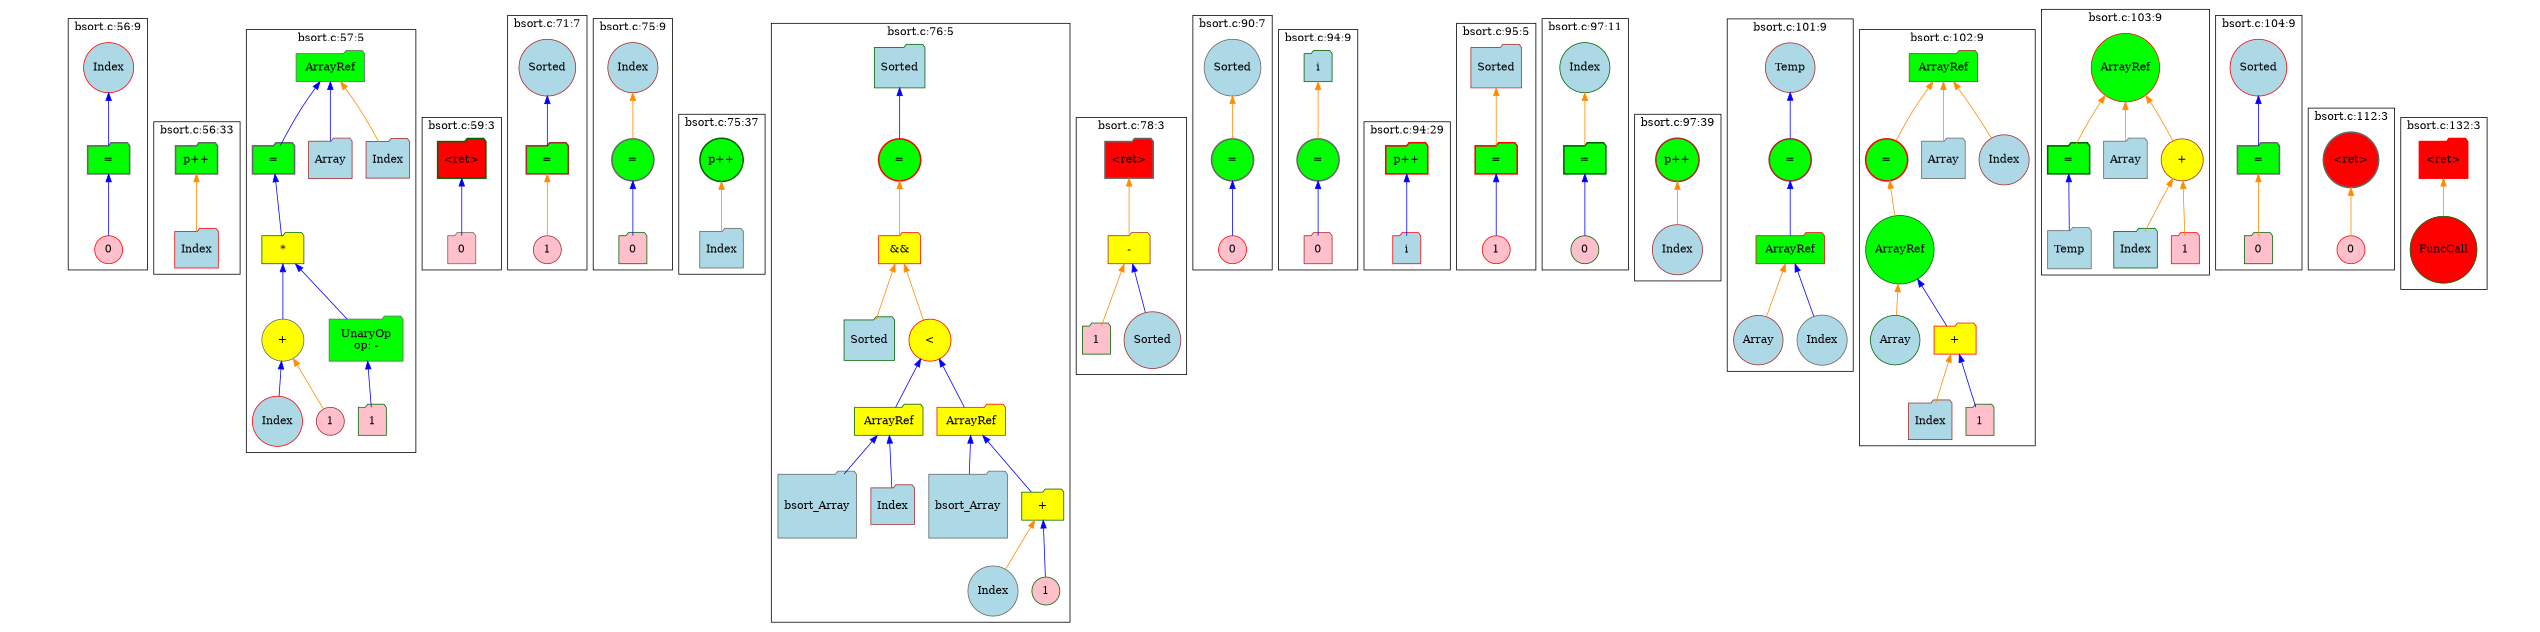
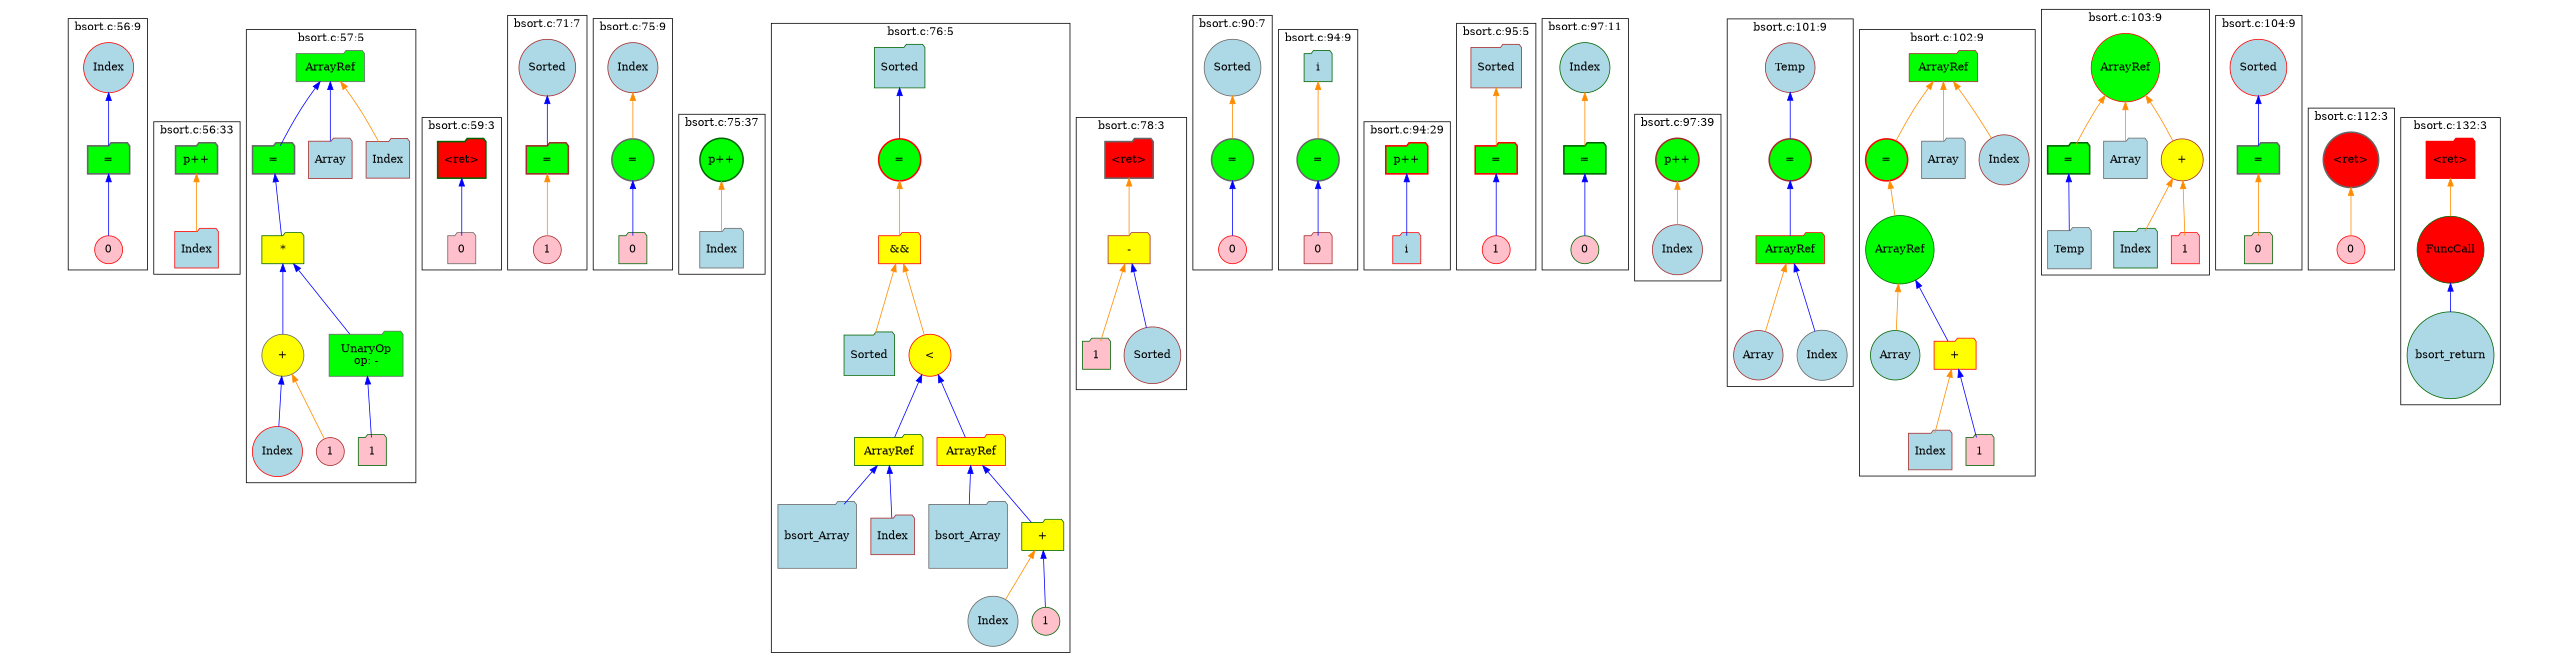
  strict graph {
    newrank=true
    node [style=filled fillcolor=lightblue color=darkgreen shape=folder]
    edge [dir=back color=blue]
    rank2 [height=0.5 style=invis width=0.013889 fillcolor="" color="" shape=""]
    n2 [fillcolor=green height=0.5 label="=" style="filled,bold" width=0.75 color=gray40]
    n3 [fillcolor=green height=0.5 label="p++" style="filled,bold" width=0.75 color=gray40]
    n4 [fillcolor=green height=0.5 label="=" style="filled,bold" width=0.75 color=gray40]
    n5 [fillcolor=red height=0.65278 label="\<ret\>" style="filled,bold" width=0.65278]
    n6 [fillcolor=green height=0.5 label="=" style="filled,bold" width=0.75 color=brown]
    n7 [fillcolor=green height=0.5 label="=" style="filled,bold" width=0.75 color=gray40 shape=circle]
    n8 [fillcolor=green height=0.5 label="p++" style="filled,bold" width=0.75 shape=circle]
    n9 [fillcolor=green height=0.5 label="=" style="filled,bold" width=0.75 color=red shape=circle]
    n10 [fillcolor=red height=0.65278 label="\<ret\>" style="filled,bold" width=0.65278 color=gray40]
    n11 [fillcolor=green height=0.5 label="=" style="filled,bold" width=0.75 color=gray40 shape=circle]
    n12 [fillcolor=green height=0.5 label="=" style="filled,bold" width=0.75 color=gray40 shape=circle]
    n13 [fillcolor=green height=0.5 label="p++" style="filled,bold" width=0.75 color=red]
    n14 [fillcolor=green height=0.5 label="=" style="filled,bold" width=0.75 color=red]
    n15 [fillcolor=green height=0.5 label="=" style="filled,bold" width=0.75]
    n16 [fillcolor=green height=0.5 label="p++" style="filled,bold" width=0.75 color=brown shape=circle]
    n17 [fillcolor=green height=0.5 label="=" style="filled,bold" width=0.75 color=brown shape=circle]
    n18 [fillcolor=green height=0.5 label="=" style="filled,bold" width=0.75 color=red shape=circle]
    n19 [fillcolor=green height=0.5 label="=" style="filled,bold" width=0.75]
    n20 [fillcolor=green height=0.5 label="=" style="filled,bold" width=0.75 color=gray40]
    n21 [fillcolor=red height=0.65278 label="\<ret\>" shape=circle style="filled,bold" width=0.65278 color=gray40]
    n22 [fillcolor=red height=0.65278 label="\<ret\>" style="filled,bold" width=0.65278 color=red]
    end [height=0.5 style=invis width=0.013889 fillcolor="" color="" shape=""]
    n24 [fillcolor=pink height=0.5 label=0 shape=circle width=0.5 color=red]
    n25 [height=0.65278 label=Index shape=circle width=0.65278 color=red]
    n26 [height=0.65278 label=Index width=0.65278 color=red]
    n27 [fillcolor=yellow height=0.5 label="*" width=0.75]
    n28 [fillcolor=yellow height=0.5 label="+" width=0.75 color=gray40 shape=circle]
    n29 [fillcolor=green height=0.74639 label="UnaryOp\nop: -" width=1.316 color=gray40]
    n30 [height=0.65278 label=Index shape=circle width=0.65278 color=red]
    n31 [fillcolor=pink height=0.5 label=1 shape=circle width=0.5 color=brown]
    n32 [fillcolor=pink height=0.5 label=1 width=0.5]
    n33 [fillcolor=green height=0.5 label=ArrayRef width=1.2277 color=gray40]
    n34 [height=0.66667 label=Array width=0.66667 color=brown]
    n35 [height=0.65278 label=Index width=0.65278 color=brown]
    n36 [fillcolor=pink height=0.5 label=0 width=0.5 color=gray40]
    n37 [fillcolor=pink height=0.5 label=1 shape=circle width=0.5 color=brown]
    n38 [height=0.72222 label=Sorted shape=circle width=0.72222 color=brown]
    n39 [fillcolor=pink height=0.5 label=0 width=0.5]
    n40 [height=0.65278 label=Index shape=circle width=0.65278 color=brown]
    n41 [height=0.65278 label=Index width=0.65278 color=gray40]
    n42 [fillcolor=yellow height=0.5 label="&&" width=0.75 color=red]
    n43 [height=0.72222 label=Sorted width=0.72222]
    n44 [fillcolor=yellow height=0.5 label="<" width=0.75 color=red shape=circle]
    n45 [fillcolor=yellow height=0.5 label=ArrayRef width=1.2277]
    n46 [fillcolor=yellow height=0.5 label=ArrayRef width=1.2277 color=red]
    n47 [height=1.1389 label=bsort_Array width=1.1389 color=gray40]
    n48 [height=0.65278 label=Index width=0.65278 color=brown]
    n49 [height=1.1389 label=bsort_Array width=1.1389 color=gray40]
    n50 [fillcolor=yellow height=0.5 label="+" width=0.75]
    n51 [height=0.72222 label=Sorted width=0.72222]
    n52 [height=0.65278 label=Index shape=circle width=0.65278 color=gray40]
    n53 [fillcolor=pink height=0.5 label=1 shape=circle width=0.5]
    n54 [fillcolor=yellow height=0.5 label="-" width=0.75 color=brown]
    n55 [fillcolor=pink height=0.5 label=1 width=0.5]
    n56 [height=0.72222 label=Sorted shape=circle width=0.72222 color=brown]
    n57 [fillcolor=pink height=0.5 label=0 shape=circle width=0.5 color=red]
    n58 [height=0.72222 label=Sorted shape=circle width=0.72222 color=gray40]
    n59 [fillcolor=pink height=0.5 label=0 width=0.5 color=brown]
    n60 [height=0.5 label=i width=0.5]
    n61 [height=0.5 label=i width=0.5 color=red]
    n62 [fillcolor=pink height=0.5 label=1 shape=circle width=0.5 color=red]
    n63 [height=0.72222 label=Sorted width=0.72222 color=brown]
    n64 [fillcolor=pink height=0.5 label=0 shape=circle width=0.5]
    n65 [height=0.65278 label=Index shape=circle width=0.65278]
    n66 [height=0.65278 label=Index shape=circle width=0.65278 color=brown]
    n67 [fillcolor=green height=0.5 label=ArrayRef width=1.2277 color=red]
    n68 [height=0.66667 label=Array shape=circle width=0.66667 color=brown]
    n69 [height=0.65278 label=Index shape=circle width=0.65278 color=gray40]
    n70 [height=0.68056 label=Temp shape=circle width=0.68056 color=brown]
    n71 [fillcolor=green height=0.5 label=ArrayRef width=1.2277 shape=circle]
    n72 [height=0.66667 label=Array shape=circle width=0.66667]
    n73 [fillcolor=yellow height=0.5 label="+" width=0.75 color=red]
    n74 [height=0.65278 label=Index width=0.65278 color=brown]
    n75 [fillcolor=pink height=0.5 label=1 width=0.5]
    n76 [fillcolor=green height=0.5 label=ArrayRef width=1.2277 color=brown]
    n77 [height=0.66667 label=Array width=0.66667 color=gray40]
    n78 [height=0.65278 label=Index shape=circle width=0.65278 color=brown]
    n79 [height=0.68056 label=Temp width=0.68056 color=gray40]
    n80 [fillcolor=green height=0.5 label=ArrayRef width=1.2277 color=red shape=circle]
    n81 [height=0.66667 label=Array width=0.66667 color=gray40]
    n82 [fillcolor=yellow height=0.5 label="+" width=0.75 color=brown shape=circle]
    n83 [height=0.65278 label=Index width=0.65278]
    n84 [fillcolor=pink height=0.5 label=1 width=0.5 color=red]
    n85 [fillcolor=pink height=0.5 label=0 width=0.5]
    n86 [height=0.72222 label=Sorted shape=circle width=0.72222 color=red]
    n87 [fillcolor=pink height=0.5 label=0 shape=circle width=0.5 color=red]
    n88 [fillcolor=red height=0.5 label=FuncCall width=1.1916 shape=circle]
+   n89 [height=1.1528 label=bsort_return shape=circle width=1.1528]
    rank1 [height=0.5 style=invis width=0.013889 fillcolor="" color="" shape=""]
    subgraph sub_1 {
      rank=same
      rankdir=LR
      rank2
      n2
      n3
      n4
      n5
      n6
      n7
      n8
      n9
      n10
      n11
      n12
      n13
      n14
      n15
      n16
      n17
      n18
      n19
      n20
      n21
      n22
      end
    }
    subgraph cluster_2 {
      label="bsort.c:56:9"
      n2
      n24
      n25
    }
    subgraph cluster_3 {
      label="bsort.c:56:33"
      n3
      n26
    }
    subgraph cluster_4 {
      label="bsort.c:57:5"
      n4
      n27
      n28
      n29
      n30
      n31
      n32
      n33
      n34
      n35
    }
    subgraph cluster_5 {
      label="bsort.c:59:3"
      n5
      n36
    }
    subgraph cluster_6 {
      label="bsort.c:71:7"
      n6
      n37
      n38
    }
    subgraph cluster_7 {
      label="bsort.c:75:9"
      n7
      n39
      n40
    }
    subgraph cluster_8 {
      label="bsort.c:75:37"
      n8
      n41
    }
    subgraph cluster_9 {
      label="bsort.c:76:5"
      n9
      n42
      n43
      n44
      n45
      n46
      n47
      n48
      n49
      n50
      n51
      n52
      n53
    }
    subgraph cluster_10 {
      label="bsort.c:78:3"
      n10
      n54
      n55
      n56
    }
    subgraph cluster_11 {
      label="bsort.c:90:7"
      n11
      n57
      n58
    }
    subgraph cluster_12 {
      label="bsort.c:94:9"
      n12
      n59
      n60
    }
    subgraph cluster_13 {
      label="bsort.c:94:29"
      n13
      n61
    }
    subgraph cluster_14 {
      label="bsort.c:95:5"
      n14
      n62
      n63
    }
    subgraph cluster_15 {
      label="bsort.c:97:11"
      n15
      n64
      n65
    }
    subgraph cluster_16 {
      label="bsort.c:97:39"
      n16
      n66
    }
    subgraph cluster_17 {
      label="bsort.c:101:9"
      n17
      n67
      n68
      n69
      n70
    }
    subgraph cluster_18 {
      label="bsort.c:102:9"
      n18
      n71
      n72
      n73
      n74
      n75
      n76
      n77
      n78
    }
    subgraph cluster_19 {
      label="bsort.c:103:9"
      n19
      n79
      n80
      n81
      n82
      n83
      n84
    }
    subgraph cluster_20 {
      label="bsort.c:104:9"
      n20
      n85
      n86
    }
    subgraph cluster_21 {
      label="bsort.c:112:3"
      n21
      n87
    }
    subgraph cluster_22 {
      label="bsort.c:132:3"
      n22
      n88
+     n89
    }
    rank2 -- n2 [style=invis dir="" color=""]
    n2 -- n3 [style=invis dir="" color=""]
    n2 -- n24
    n3 -- n4 [style=invis dir="" color=""]
    n3 -- n26 [color=darkorange]
    n4 -- n5 [style=invis dir="" color=""]
    n4 -- n27
    n5 -- n6 [style=invis dir="" color=""]
    n5 -- n36
    n6 -- n7 [style=invis dir="" color=""]
    n6 -- n37 [color=darkorange]
    n7 -- n8 [style=invis dir="" color=""]
    n7 -- n39
    n8 -- n9 [style=invis dir="" color=""]
    n8 -- n41 [color=darkorange]
    n9 -- n10 [style=invis dir="" color=""]
    n9 -- n42 [color=darkorange]
    n10 -- n11 [style=invis dir="" color=""]
    n10 -- n54 [color=darkorange]
    n11 -- n12 [style=invis dir="" color=""]
    n11 -- n57
    n12 -- n13 [style=invis dir="" color=""]
    n12 -- n59
    n13 -- n14 [style=invis dir="" color=""]
    n13 -- n61
    n14 -- n15 [style=invis dir="" color=""]
    n14 -- n62
    n15 -- n16 [style=invis dir="" color=""]
    n15 -- n64
    n16 -- n17 [style=invis dir="" color=""]
    n16 -- n66 [color=darkorange]
    n17 -- n18 [style=invis dir="" color=""]
    n17 -- n67
    n18 -- n19 [style=invis dir="" color=""]
    n18 -- n71 [color=darkorange]
    n19 -- n20 [style=invis dir="" color=""]
    n19 -- n79
    n20 -- n21 [style=invis dir="" color=""]
    n20 -- n85 [color=darkorange]
    n21 -- n22 [style=invis dir="" color=""]
    n21 -- n87 [color=darkorange]
    n22 -- end [style=invis dir="" color=""]
    n22 -- n88 [color=darkorange]
    n25 -- n2
    n27 -- n28
    n27 -- n29
    n28 -- n30
    n28 -- n31 [color=darkorange]
    n29 -- n32
    n33 -- n4
    n33 -- n34
    n33 -- n35 [color=darkorange]
    n38 -- n6
    n40 -- n7 [color=darkorange]
    n42 -- n43 [color=darkorange]
    n42 -- n44 [color=darkorange]
    n44 -- n45
    n44 -- n46
    n45 -- n47
    n45 -- n48
    n46 -- n49
    n46 -- n50
    n50 -- n52 [color=darkorange]
    n50 -- n53
    n51 -- n9
    n54 -- n55 [color=darkorange]
    n54 -- n56
    n58 -- n11 [color=darkorange]
    n60 -- n12 [color=darkorange]
    n63 -- n14 [color=darkorange]
    n65 -- n15 [color=darkorange]
    n67 -- n68 [color=darkorange]
    n67 -- n69
    n70 -- n17
    n71 -- n72 [color=darkorange]
    n71 -- n73
    n73 -- n74 [color=darkorange]
    n73 -- n75
    n76 -- n18 [color=darkorange]
    n76 -- n77 [color=darkorange]
    n76 -- n78 [color=darkorange]
    n80 -- n19 [color=darkorange]
    n80 -- n81 [color=darkorange]
    n80 -- n82 [color=darkorange]
    n82 -- n83 [color=darkorange]
    n82 -- n84 [color=darkorange]
    n86 -- n20
+   n88 -- n89
    rank1 -- rank2 [style=invis dir="" color=""]
  }
